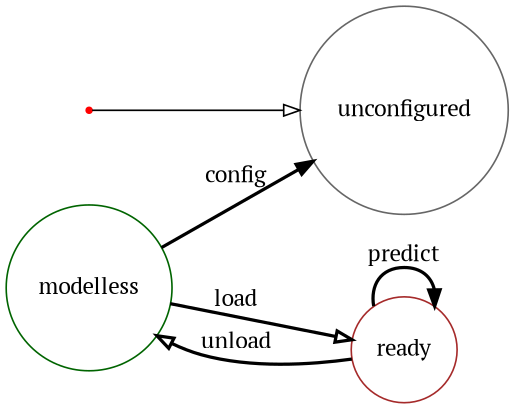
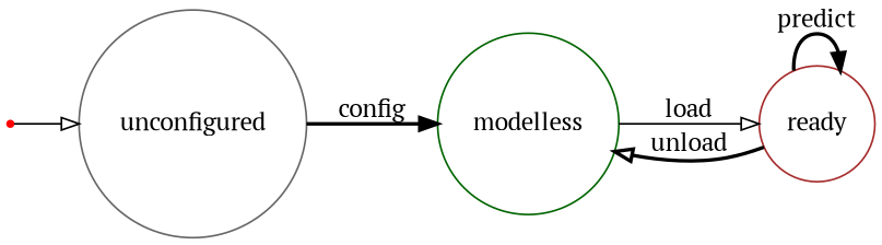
  digraph {
    fontname="PT Serif"
    rankdir=LR
    node [fontname="PT Serif" shape=circle]
    edge [arrowhead=onormal fontname="PT Serif" style=bold]
    0 [color=red shape=point]
    unconfigured [color=gray40]
    modelless [color=darkgreen]
    ready [color=brown]
    0 -> unconfigured [style=solid]
-   modelless -> unconfigured [arrowhead=normal label=config]
-   modelless -> ready [label=load]
+   unconfigured -> modelless [arrowhead=normal label=config]
+   modelless -> ready [label=load style=solid]
    ready -> modelless [label=unload]
    ready -> ready [arrowhead=normal label=predict]
  }
